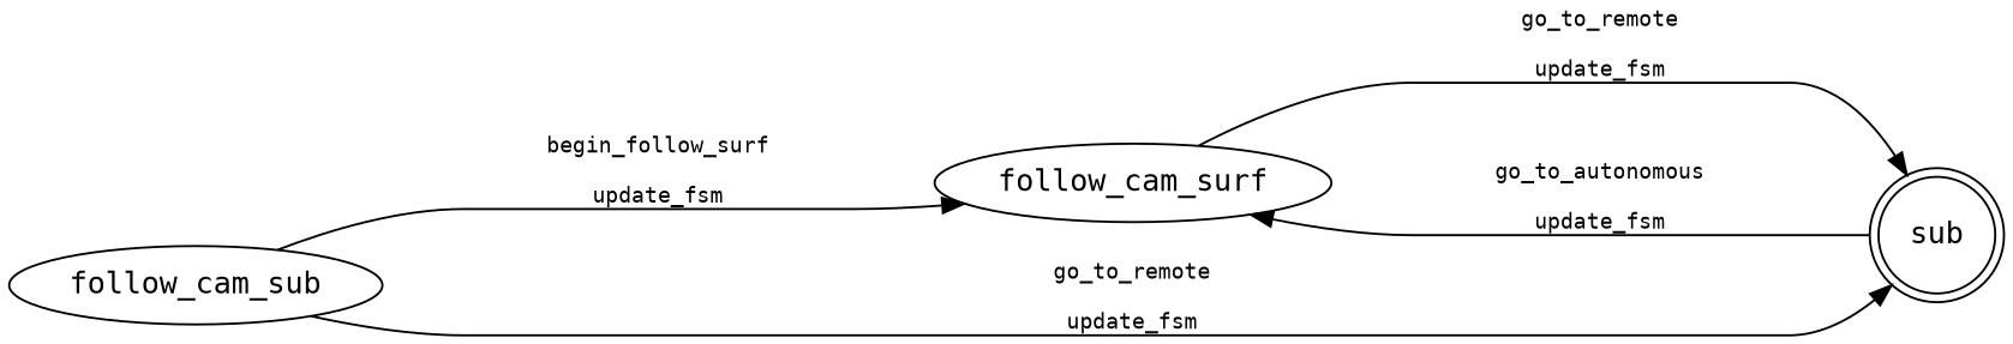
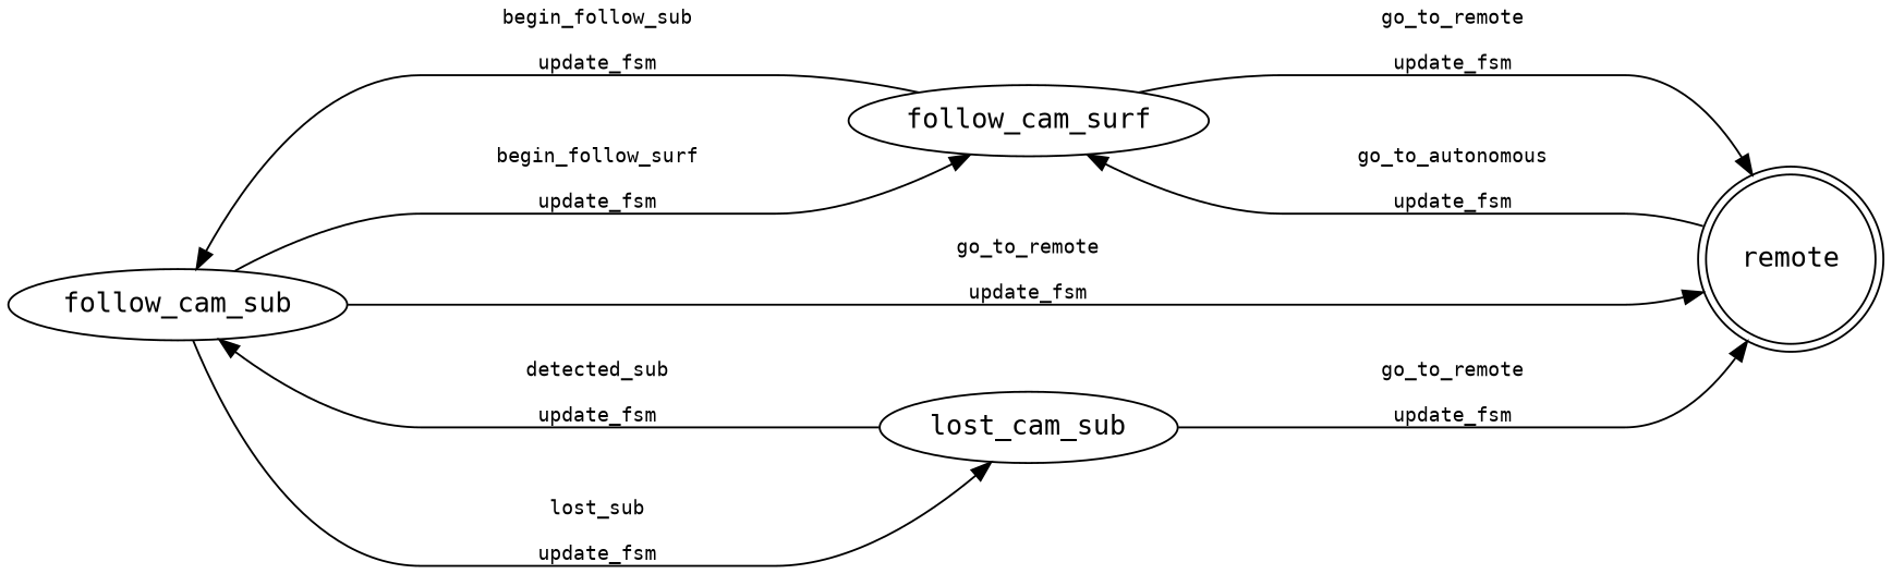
  digraph {
    fontname="DejaVu Sans Mono"
    rankdir=LR
    node [fontname="DejaVu Sans Mono"]
    edge [fontname="DejaVu Sans Mono" fontsize=10 minlen=4]
    follow_cam_sub
    follow_cam_surf
-   remote [shape=doublecircle label=sub]
+   lost_cam_sub
+   remote [shape=doublecircle]
    follow_cam_sub -> follow_cam_surf [label="begin_follow_surf\n\nupdate_fsm"]
+   follow_cam_sub -> lost_cam_sub [label="lost_sub\n\nupdate_fsm"]
    follow_cam_sub -> remote [label="go_to_remote\n\nupdate_fsm"]
+   follow_cam_surf -> follow_cam_sub [label="begin_follow_sub\n\nupdate_fsm"]
    follow_cam_surf -> remote [label="go_to_remote\n\nupdate_fsm"]
+   lost_cam_sub -> follow_cam_sub [label="detected_sub\n\nupdate_fsm"]
+   lost_cam_sub -> remote [label="go_to_remote\n\nupdate_fsm"]
    remote -> follow_cam_surf [label="go_to_autonomous\n\nupdate_fsm"]
  }
